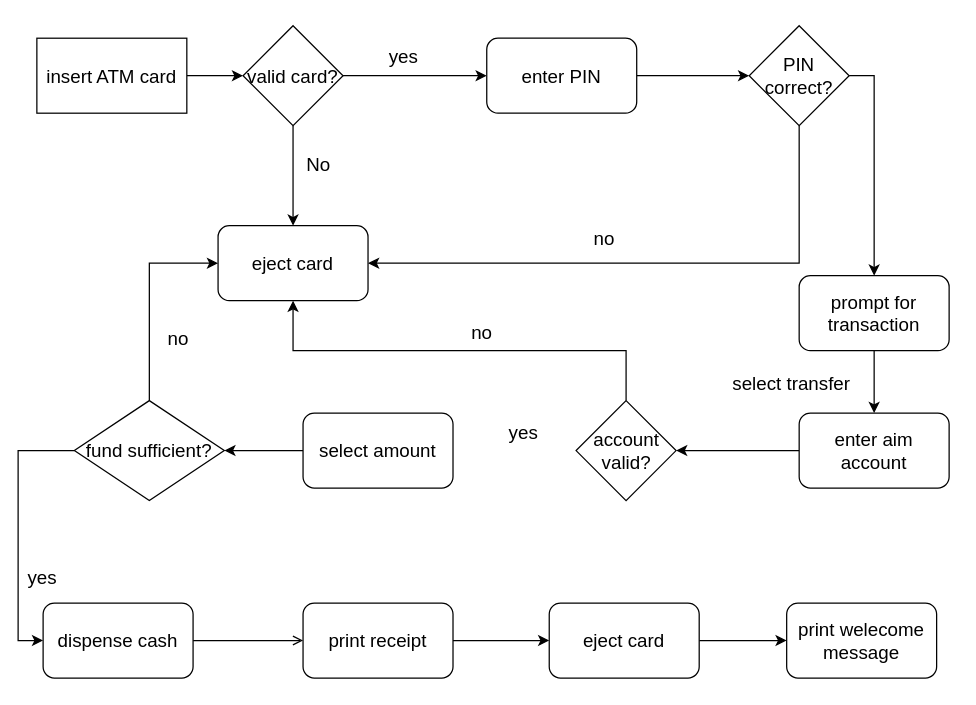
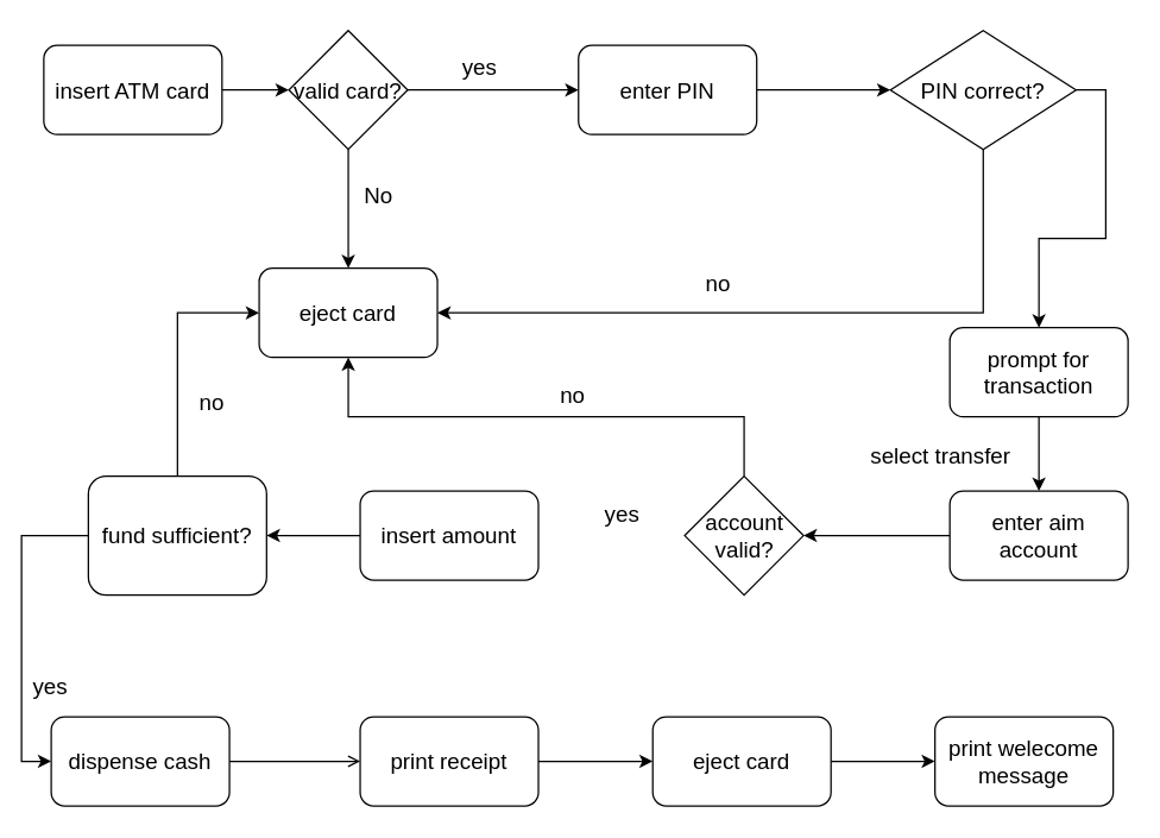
  <mxCell id="0" />
  <mxCell id="1" parent="0" />
  <mxCell id="2" style="edgeStyle=orthogonalEdgeStyle;rounded=0;orthogonalLoop=1;jettySize=auto;html=1;exitX=1;exitY=0.5;exitDx=0;exitDy=0;entryX=0;entryY=0.5;entryDx=0;entryDy=0;fontSize=15;" edge="1" parent="1" source="3" target="6"><mxGeometry relative="1" as="geometry" /></mxCell>
- <mxCell id="3" value="insert ATM card" style="whiteSpace=wrap;html=1;fontSize=15;rounded=0;" vertex="1" parent="1"><mxGeometry x="29" y="30" width="120" height="60" as="geometry" /></mxCell>
+ <mxCell id="3" value="insert ATM card" style="rounded=1;whiteSpace=wrap;html=1;fontSize=15;" vertex="1" parent="1"><mxGeometry x="29" y="30" width="120" height="60" as="geometry" /></mxCell>
  <mxCell id="4" style="edgeStyle=orthogonalEdgeStyle;rounded=0;orthogonalLoop=1;jettySize=auto;html=1;exitX=1;exitY=0.5;exitDx=0;exitDy=0;entryX=0;entryY=0.5;entryDx=0;entryDy=0;fontSize=15;" edge="1" parent="1" source="6" target="8"><mxGeometry relative="1" as="geometry"><mxPoint x="329" y="60" as="targetPoint" /></mxGeometry></mxCell>
  <mxCell id="5" style="edgeStyle=orthogonalEdgeStyle;rounded=0;orthogonalLoop=1;jettySize=auto;html=1;exitX=0.5;exitY=1;exitDx=0;exitDy=0;entryX=0.5;entryY=0;entryDx=0;entryDy=0;fontSize=15;" edge="1" parent="1" source="6" target="12"><mxGeometry relative="1" as="geometry" /></mxCell>
  <mxCell id="6" value="valid card?" style="rhombus;whiteSpace=wrap;html=1;fontSize=15;" vertex="1" parent="1"><mxGeometry x="194" y="20" width="80" height="80" as="geometry" /></mxCell>
  <mxCell id="7" style="edgeStyle=orthogonalEdgeStyle;rounded=0;orthogonalLoop=1;jettySize=auto;html=1;exitX=1;exitY=0.5;exitDx=0;exitDy=0;entryX=0;entryY=0.5;entryDx=0;entryDy=0;fontSize=15;" edge="1" parent="1" source="8" target="11"><mxGeometry relative="1" as="geometry" /></mxCell>
  <mxCell id="8" value="enter PIN" style="rounded=1;whiteSpace=wrap;html=1;fontSize=15;" vertex="1" parent="1"><mxGeometry x="389" y="30" width="120" height="60" as="geometry" /></mxCell>
  <mxCell id="9" style="edgeStyle=orthogonalEdgeStyle;rounded=0;orthogonalLoop=1;jettySize=auto;html=1;exitX=0.5;exitY=1;exitDx=0;exitDy=0;entryX=1;entryY=0.5;entryDx=0;entryDy=0;fontSize=15;" edge="1" parent="1" source="11" target="12"><mxGeometry relative="1" as="geometry" /></mxCell>
  <mxCell id="10" style="edgeStyle=orthogonalEdgeStyle;rounded=0;orthogonalLoop=1;jettySize=auto;html=1;exitX=1;exitY=0.5;exitDx=0;exitDy=0;entryX=0.5;entryY=0;entryDx=0;entryDy=0;fontSize=15;" edge="1" parent="1" source="11" target="14"><mxGeometry relative="1" as="geometry" /></mxCell>
- <mxCell id="11" value="PIN correct?" style="rhombus;whiteSpace=wrap;html=1;fontSize=15;" vertex="1" parent="1"><mxGeometry x="599" y="20" width="80" height="80" as="geometry" /></mxCell>
+ <mxCell id="11" value="PIN correct?" style="rhombus;whiteSpace=wrap;html=1;fontSize=15;" vertex="1" parent="1"><mxGeometry x="599" y="20" width="125" height="80" as="geometry" /></mxCell>
  <mxCell id="12" value="eject card" style="rounded=1;whiteSpace=wrap;html=1;fontSize=15;" vertex="1" parent="1"><mxGeometry x="174" y="180" width="120" height="60" as="geometry" /></mxCell>
  <mxCell id="13" style="edgeStyle=orthogonalEdgeStyle;rounded=0;orthogonalLoop=1;jettySize=auto;html=1;exitX=0.5;exitY=1;exitDx=0;exitDy=0;entryX=0.5;entryY=0;entryDx=0;entryDy=0;fontSize=15;" edge="1" parent="1" source="14" target="34"><mxGeometry relative="1" as="geometry" /></mxCell>
  <mxCell id="14" value="prompt for transaction" style="rounded=1;whiteSpace=wrap;html=1;fontSize=15;" vertex="1" parent="1"><mxGeometry x="639" y="220" width="120" height="60" as="geometry" /></mxCell>
  <mxCell id="15" style="edgeStyle=orthogonalEdgeStyle;rounded=0;orthogonalLoop=1;jettySize=auto;html=1;exitX=0;exitY=0.5;exitDx=0;exitDy=0;entryX=1;entryY=0.5;entryDx=0;entryDy=0;fontSize=15;" edge="1" parent="1" source="16" target="27"><mxGeometry relative="1" as="geometry" /></mxCell>
- <mxCell id="16" value="select amount" style="rounded=1;whiteSpace=wrap;html=1;fontSize=15;" vertex="1" parent="1"><mxGeometry x="242" y="330" width="120" height="60" as="geometry" /></mxCell>
+ <mxCell id="16" value="insert amount" style="rounded=1;whiteSpace=wrap;html=1;fontSize=15;" vertex="1" parent="1"><mxGeometry x="242" y="330" width="120" height="60" as="geometry" /></mxCell>
  <mxCell id="17" style="edgeStyle=orthogonalEdgeStyle;rounded=0;orthogonalLoop=1;jettySize=auto;html=1;exitX=1;exitY=0.5;exitDx=0;exitDy=0;entryX=0;entryY=0.5;entryDx=0;entryDy=0;fontSize=15;endArrow=open;" edge="1" parent="1" source="18" target="20"><mxGeometry relative="1" as="geometry" /></mxCell>
  <mxCell id="18" value="dispense cash" style="rounded=1;whiteSpace=wrap;html=1;fontSize=15;" vertex="1" parent="1"><mxGeometry x="34" y="482" width="120" height="60" as="geometry" /></mxCell>
  <mxCell id="19" style="edgeStyle=orthogonalEdgeStyle;rounded=0;orthogonalLoop=1;jettySize=auto;html=1;exitX=1;exitY=0.5;exitDx=0;exitDy=0;entryX=0;entryY=0.5;entryDx=0;entryDy=0;fontSize=15;" edge="1" parent="1" source="20" target="22"><mxGeometry relative="1" as="geometry" /></mxCell>
  <mxCell id="20" value="print receipt" style="rounded=1;whiteSpace=wrap;html=1;fontSize=15;" vertex="1" parent="1"><mxGeometry x="242" y="482" width="120" height="60" as="geometry" /></mxCell>
  <mxCell id="21" style="edgeStyle=orthogonalEdgeStyle;rounded=0;orthogonalLoop=1;jettySize=auto;html=1;exitX=1;exitY=0.5;exitDx=0;exitDy=0;entryX=0;entryY=0.5;entryDx=0;entryDy=0;fontSize=15;" edge="1" parent="1" source="22" target="23"><mxGeometry relative="1" as="geometry" /></mxCell>
  <mxCell id="22" value="eject card" style="rounded=1;whiteSpace=wrap;html=1;fontSize=15;" vertex="1" parent="1"><mxGeometry x="439" y="482" width="120" height="60" as="geometry" /></mxCell>
  <mxCell id="23" value="print welecome message" style="rounded=1;whiteSpace=wrap;html=1;fontSize=15;" vertex="1" parent="1"><mxGeometry x="629" y="482" width="120" height="60" as="geometry" /></mxCell>
  <mxCell id="24" value="select transfer" style="text;html=1;resizable=0;points=[];autosize=1;align=left;verticalAlign=top;spacingTop=-4;fontSize=15;" vertex="1" parent="1"><mxGeometry x="584" y="295" width="110" height="20" as="geometry" /></mxCell>
  <mxCell id="25" style="edgeStyle=orthogonalEdgeStyle;rounded=0;orthogonalLoop=1;jettySize=auto;html=1;exitX=0;exitY=0.5;exitDx=0;exitDy=0;entryX=0;entryY=0.5;entryDx=0;entryDy=0;fontSize=15;" edge="1" parent="1" source="27" target="18"><mxGeometry relative="1" as="geometry" /></mxCell>
  <mxCell id="26" style="edgeStyle=orthogonalEdgeStyle;rounded=0;orthogonalLoop=1;jettySize=auto;html=1;exitX=0.5;exitY=0;exitDx=0;exitDy=0;entryX=0;entryY=0.5;entryDx=0;entryDy=0;fontSize=15;" edge="1" parent="1" source="27" target="12"><mxGeometry relative="1" as="geometry" /></mxCell>
- <mxCell id="27" value="fund sufficient?" style="rhombus;whiteSpace=wrap;html=1;fontSize=15;" vertex="1" parent="1"><mxGeometry x="59" y="320" width="120" height="80" as="geometry" /></mxCell>
+ <mxCell id="27" value="fund sufficient?" style="whiteSpace=wrap;html=1;fontSize=15;rounded=1;" vertex="1" parent="1"><mxGeometry x="59" y="320" width="120" height="80" as="geometry" /></mxCell>
  <mxCell id="28" value="yes" style="text;html=1;resizable=0;points=[];autosize=1;align=left;verticalAlign=top;spacingTop=-4;fontSize=15;" vertex="1" parent="1"><mxGeometry x="309" y="33" width="40" height="20" as="geometry" /></mxCell>
  <mxCell id="29" value="No" style="text;html=1;resizable=0;points=[];autosize=1;align=left;verticalAlign=top;spacingTop=-4;fontSize=15;" vertex="1" parent="1"><mxGeometry x="243" y="120" width="30" height="20" as="geometry" /></mxCell>
  <mxCell id="30" value="no" style="text;html=1;resizable=0;points=[];autosize=1;align=left;verticalAlign=top;spacingTop=-4;fontSize=15;" vertex="1" parent="1"><mxGeometry x="473" y="179" width="30" height="20" as="geometry" /></mxCell>
  <mxCell id="31" value="yes" style="text;html=1;resizable=0;points=[];autosize=1;align=left;verticalAlign=top;spacingTop=-4;fontSize=15;" vertex="1" parent="1"><mxGeometry x="20" y="450" width="40" height="20" as="geometry" /></mxCell>
  <mxCell id="32" value="no" style="text;html=1;resizable=0;points=[];autosize=1;align=left;verticalAlign=top;spacingTop=-4;fontSize=15;" vertex="1" parent="1"><mxGeometry x="132" y="259" width="30" height="20" as="geometry" /></mxCell>
  <mxCell id="33" style="edgeStyle=orthogonalEdgeStyle;rounded=0;orthogonalLoop=1;jettySize=auto;html=1;exitX=0;exitY=0.5;exitDx=0;exitDy=0;entryX=1;entryY=0.5;entryDx=0;entryDy=0;fontSize=15;" edge="1" parent="1" source="34" target="36"><mxGeometry relative="1" as="geometry" /></mxCell>
  <mxCell id="34" value="enter aim account" style="rounded=1;whiteSpace=wrap;html=1;fontSize=15;" vertex="1" parent="1"><mxGeometry x="639" y="330" width="120" height="60" as="geometry" /></mxCell>
  <mxCell id="35" style="edgeStyle=orthogonalEdgeStyle;rounded=0;orthogonalLoop=1;jettySize=auto;html=1;exitX=0.5;exitY=0;exitDx=0;exitDy=0;entryX=0.5;entryY=1;entryDx=0;entryDy=0;fontSize=15;" edge="1" parent="1" source="36" target="12"><mxGeometry relative="1" as="geometry" /></mxCell>
  <mxCell id="36" value="account valid?" style="rhombus;whiteSpace=wrap;html=1;fontSize=15;" vertex="1" parent="1"><mxGeometry x="460.5" y="320" width="80" height="80" as="geometry" /></mxCell>
  <mxCell id="37" value="no" style="text;html=1;resizable=0;points=[];autosize=1;align=left;verticalAlign=top;spacingTop=-4;fontSize=15;" vertex="1" parent="1"><mxGeometry x="375" y="254" width="30" height="20" as="geometry" /></mxCell>
  <mxCell id="38" value="yes" style="text;html=1;resizable=0;points=[];autosize=1;align=left;verticalAlign=top;spacingTop=-4;fontSize=15;" vertex="1" parent="1"><mxGeometry x="405" y="334" width="40" height="20" as="geometry" /></mxCell>
